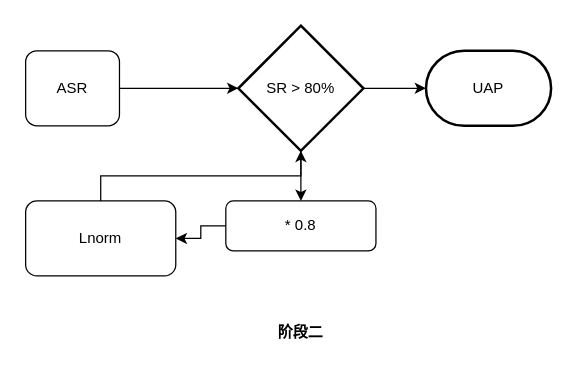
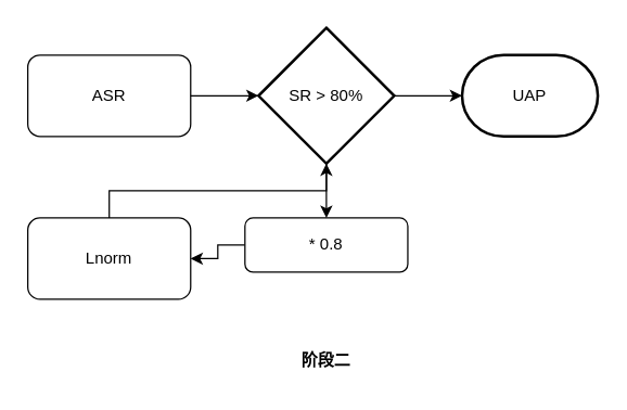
  <mxCell id="0" />
  <mxCell id="1" parent="0" />
  <mxCell id="2" style="edgeStyle=orthogonalEdgeStyle;rounded=0;orthogonalLoop=1;jettySize=auto;html=1;exitX=0.5;exitY=1;exitDx=0;exitDy=0;exitPerimeter=0;entryX=0.5;entryY=0;entryDx=0;entryDy=0;" edge="1" parent="1" source="4" target="6"><mxGeometry relative="1" as="geometry" /></mxCell>
  <mxCell id="3" style="edgeStyle=orthogonalEdgeStyle;rounded=0;orthogonalLoop=1;jettySize=auto;html=1;exitX=1;exitY=0.5;exitDx=0;exitDy=0;exitPerimeter=0;" edge="1" parent="1" source="4"><mxGeometry relative="1" as="geometry"><mxPoint x="340" y="70" as="targetPoint" /></mxGeometry></mxCell>
  <mxCell id="4" value="SR &amp;gt; 80%" style="strokeWidth=2;html=1;shape=mxgraph.flowchart.decision;whiteSpace=wrap;" vertex="1" parent="1"><mxGeometry x="190" y="20" width="100" height="100" as="geometry" /></mxCell>
  <mxCell id="5" style="edgeStyle=orthogonalEdgeStyle;rounded=0;orthogonalLoop=1;jettySize=auto;html=1;exitX=0;exitY=0.5;exitDx=0;exitDy=0;" edge="1" parent="1" source="6" target="10"><mxGeometry relative="1" as="geometry" /></mxCell>
  <mxCell id="6" value="* 0.8" style="rounded=1;whiteSpace=wrap;html=1;" vertex="1" parent="1"><mxGeometry x="180" y="160" width="120" height="40" as="geometry" /></mxCell>
  <mxCell id="7" value="UAP" style="strokeWidth=2;html=1;shape=mxgraph.flowchart.terminator;whiteSpace=wrap;" vertex="1" parent="1"><mxGeometry x="340" y="40" width="100" height="60" as="geometry" /></mxCell>
  <mxCell id="8" value="阶段二" style="text;html=1;align=center;verticalAlign=middle;whiteSpace=wrap;rounded=0;fontStyle=1" vertex="1" parent="1"><mxGeometry x="210" y="250" width="60" height="30" as="geometry" /></mxCell>
  <mxCell id="9" style="edgeStyle=orthogonalEdgeStyle;rounded=0;orthogonalLoop=1;jettySize=auto;html=1;exitX=0.5;exitY=0;exitDx=0;exitDy=0;" edge="1" parent="1" source="10" target="4"><mxGeometry relative="1" as="geometry" /></mxCell>
  <mxCell id="10" value="Lnorm" style="rounded=1;whiteSpace=wrap;html=1;" vertex="1" parent="1"><mxGeometry x="20" y="160" width="120" height="60" as="geometry" /></mxCell>
- <mxCell id="11" value="ASR" style="rounded=1;whiteSpace=wrap;html=1;" vertex="1" parent="1"><mxGeometry x="20" y="40" width="75" height="60" as="geometry" /></mxCell>
+ <mxCell id="11" value="ASR" style="rounded=1;whiteSpace=wrap;html=1;" vertex="1" parent="1"><mxGeometry x="20" y="40" width="120" height="60" as="geometry" /></mxCell>
  <mxCell id="12" style="edgeStyle=orthogonalEdgeStyle;rounded=0;orthogonalLoop=1;jettySize=auto;html=1;exitX=1;exitY=0.5;exitDx=0;exitDy=0;entryX=0;entryY=0.5;entryDx=0;entryDy=0;entryPerimeter=0;" edge="1" parent="1" source="11" target="4"><mxGeometry relative="1" as="geometry" /></mxCell>
